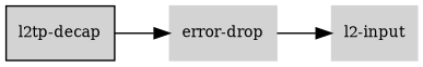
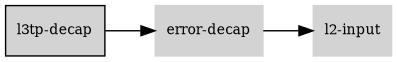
  digraph {
    rankdir=LR
    node [color=lightgray fillcolor=lightgray fontcolor=black fontsize=10 shape=box style=filled]
    edge [fontsize=8]
-   "l2tp-decap" [color=black]
-   "error-drop"
+   "l2tp-decap" [color=black label="l3tp-decap"]
+   "error-drop" [label="error-decap"]
    "l2-input"
    "l2tp-decap" -> "error-drop"
    "error-drop" -> "l2-input"
  }
